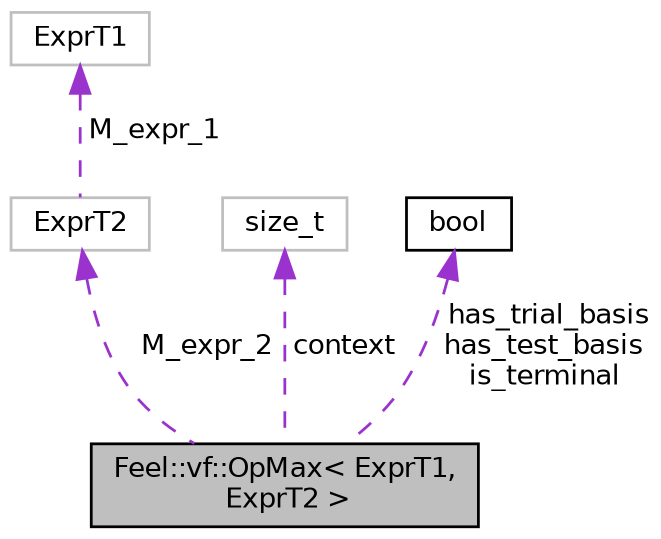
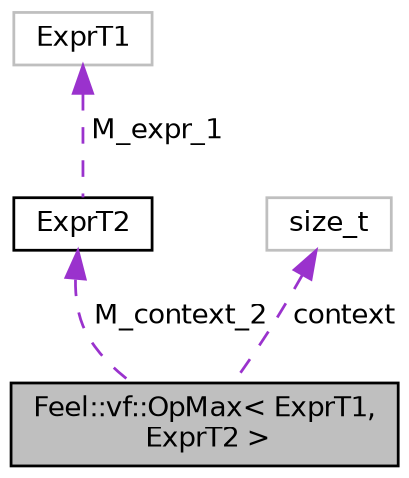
  digraph {
    node [color=grey75 fillcolor=white fontname=Helvetica fontsize=10 shape=record style=filled]
    edge [color=darkorchid3 dir=back fontname=Helvetica fontsize=10 labelfontname=Helvetica labelfontsize=10 style=dashed]
    n1 [color=black fillcolor=grey75 fontcolor=black height=0.2 label="Feel::vf::OpMax\< ExprT1,\l ExprT2 \>" width=0.4]
    n2 [height=0.2 label=ExprT1 width=0.4]
-   n3 [height=0.2 label=ExprT2 width=0.4]
+   n3 [color=black height=0.2 label=ExprT2 width=0.4]
    n4 [height=0.2 label=size_t width=0.4]
-   n5 [color=black height=0.2 label=bool width=0.4]
    n2 -> n3 [label=" M_expr_1"]
-   n3 -> n1 [label=" M_expr_2"]
+   n3 -> n1 [label=" M_context_2"]
    n4 -> n1 [label=" context"]
-   n5 -> n1 [label=" has_trial_basis\nhas_test_basis\nis_terminal"]
  }
